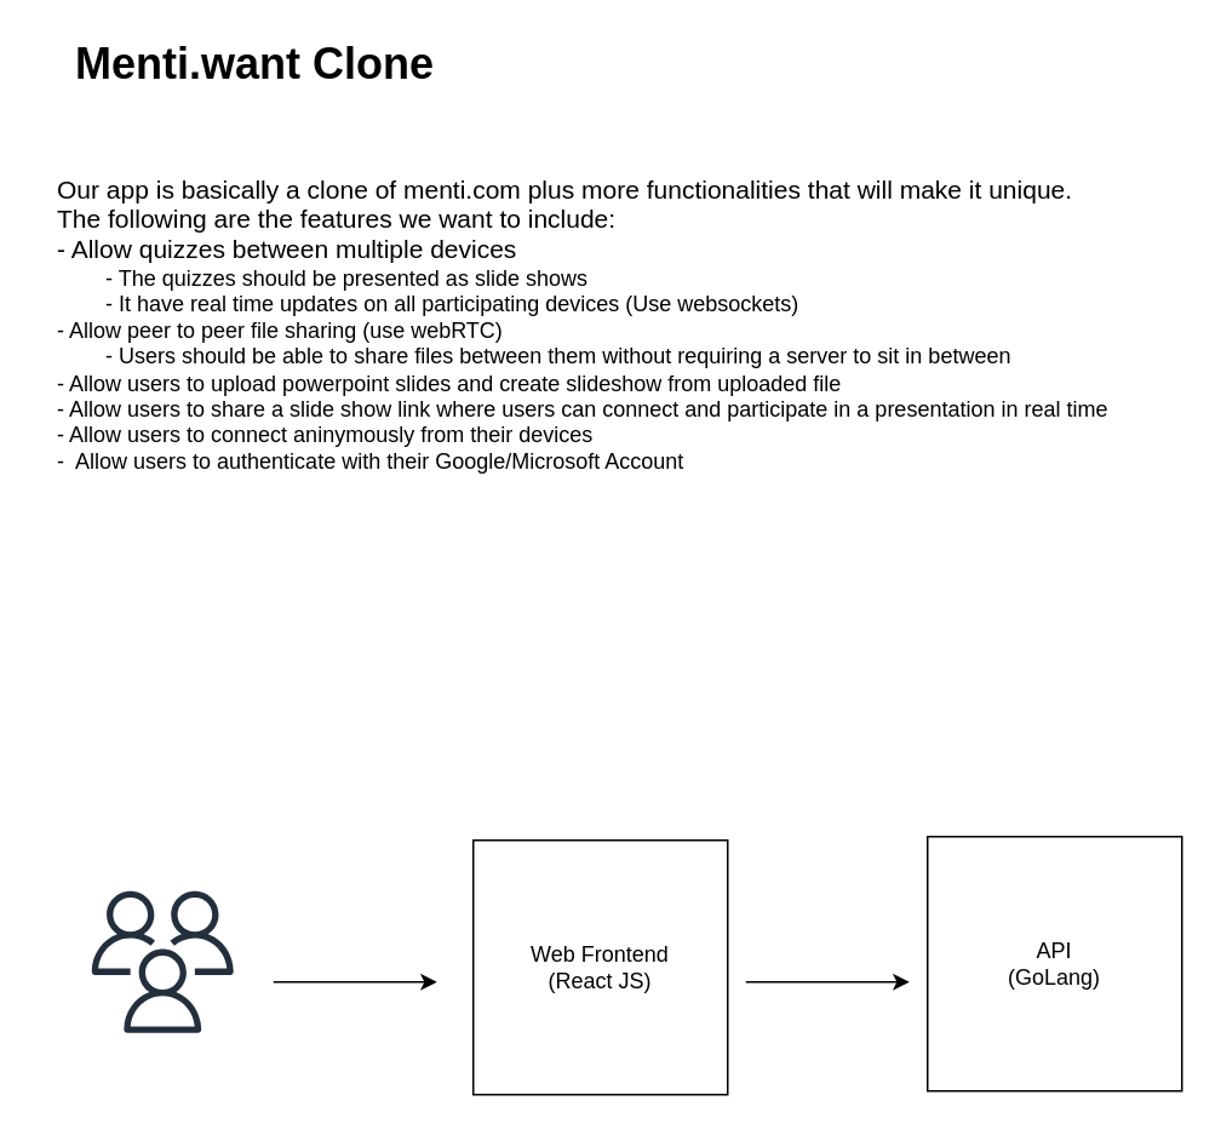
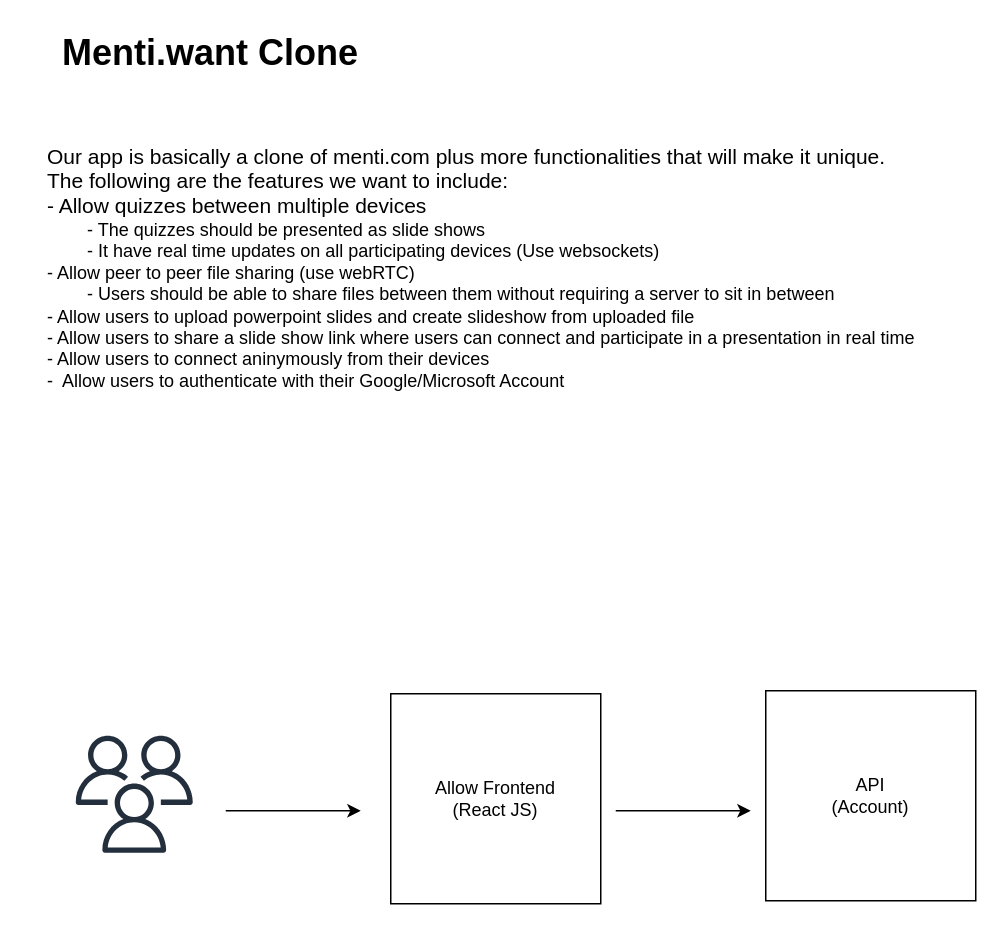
  <mxCell id="0" />
  <mxCell id="1" parent="0" />
- <mxCell id="2" value="API&lt;br&gt;(GoLang)" style="whiteSpace=wrap;html=1;aspect=fixed;" parent="1" vertex="1"><mxGeometry x="510" y="460" width="140" height="140" as="geometry" /></mxCell>
+ <mxCell id="2" value="API&lt;br&gt;(Account)" style="whiteSpace=wrap;html=1;aspect=fixed;" parent="1" vertex="1"><mxGeometry x="510" y="460" width="140" height="140" as="geometry" /></mxCell>
  <mxCell id="3" value="&lt;h1&gt;Menti.want Clone&lt;/h1&gt;" style="text;html=1;strokeColor=none;fillColor=none;align=center;verticalAlign=middle;whiteSpace=wrap;rounded=0;" parent="1" vertex="1"><mxGeometry x="20" y="20" width="240" height="30" as="geometry" /></mxCell>
  <mxCell id="4" value="&lt;div style=&quot;text-align: left;&quot;&gt;&lt;span style=&quot;font-size: 14px; background-color: initial;&quot;&gt;Our app is basically a clone of menti.com plus more functionalities that will make it unique.&lt;/span&gt;&lt;/div&gt;&lt;font style=&quot;&quot;&gt;&lt;div style=&quot;font-size: 14px; text-align: left;&quot;&gt;&lt;span style=&quot;background-color: initial;&quot;&gt;The following are the features we want to include:&lt;/span&gt;&lt;/div&gt;&lt;div style=&quot;text-align: left;&quot;&gt;&lt;span style=&quot;font-size: 14px;&quot;&gt;- Allow quizzes between multiple devices&lt;/span&gt;&lt;/div&gt;&lt;div style=&quot;text-align: left;&quot;&gt;&lt;span style=&quot;white-space: pre;&quot;&gt;&#09;&lt;/span&gt;- The quizzes should be presented as slide shows&lt;br&gt;&lt;/div&gt;&lt;div style=&quot;text-align: left;&quot;&gt;&lt;span style=&quot;white-space: pre;&quot;&gt;&#09;&lt;/span&gt;- It have real time updates on all participating devices (Use websockets)&lt;/div&gt;&lt;div style=&quot;text-align: left;&quot;&gt;- Allow peer to peer file sharing (use webRTC)&lt;/div&gt;&lt;div style=&quot;text-align: left;&quot;&gt;&amp;nbsp;&lt;span style=&quot;white-space: pre;&quot;&gt;&#09;&lt;/span&gt;- Users should be able to share files between them without requiring a server to sit in between&lt;/div&gt;&lt;div style=&quot;text-align: left;&quot;&gt;- Allow users to upload powerpoint slides and create slideshow from uploaded file&lt;/div&gt;&lt;div style=&quot;text-align: left;&quot;&gt;- Allow users to share a slide show link where users can connect and participate in a presentation in real time&lt;/div&gt;&lt;div style=&quot;text-align: left;&quot;&gt;- Allow users to connect aninymously from their devices&amp;nbsp;&lt;/div&gt;&lt;div style=&quot;text-align: left;&quot;&gt;-&amp;nbsp; Allow users to authenticate with their Google/Microsoft Account&amp;nbsp;&lt;/div&gt;&lt;/font&gt;&lt;div style=&quot;text-align: left;&quot;&gt;&lt;br&gt;&lt;/div&gt;" style="text;html=1;align=center;verticalAlign=middle;resizable=0;points=[];autosize=1;strokeColor=none;fillColor=none;" parent="1" vertex="1"><mxGeometry x="20" y="90" width="600" height="190" as="geometry" /></mxCell>
- <mxCell id="5" value="Web Frontend&lt;br&gt;(React JS)" style="whiteSpace=wrap;html=1;aspect=fixed;" parent="1" vertex="1"><mxGeometry x="260" y="462" width="140" height="140" as="geometry" /></mxCell>
+ <mxCell id="5" value="Allow Frontend&lt;br&gt;(React JS)" style="whiteSpace=wrap;html=1;aspect=fixed;" parent="1" vertex="1"><mxGeometry x="260" y="462" width="140" height="140" as="geometry" /></mxCell>
  <mxCell id="6" value="" style="group" parent="1" vertex="1" connectable="0"><mxGeometry x="50" y="490" width="78" height="116" as="geometry" /></mxCell>
  <mxCell id="7" value="" style="sketch=0;outlineConnect=0;fontColor=#232F3E;gradientColor=none;fillColor=#232F3D;strokeColor=none;dashed=0;verticalLabelPosition=bottom;verticalAlign=top;align=center;html=1;fontSize=12;fontStyle=0;aspect=fixed;pointerEvents=1;shape=mxgraph.aws4.users;" parent="6" vertex="1"><mxGeometry width="78" height="78" as="geometry" /></mxCell>
  <mxCell id="8" value="" style="endArrow=classic;html=1;rounded=0;fontSize=14;" parent="1" edge="1"><mxGeometry width="50" height="50" relative="1" as="geometry"><mxPoint x="150" y="540" as="sourcePoint" /><mxPoint x="240" y="540" as="targetPoint" /></mxGeometry></mxCell>
  <mxCell id="9" value="" style="endArrow=classic;html=1;rounded=0;fontSize=14;" parent="1" edge="1"><mxGeometry width="50" height="50" relative="1" as="geometry"><mxPoint x="410" y="540" as="sourcePoint" /><mxPoint x="500" y="540" as="targetPoint" /></mxGeometry></mxCell>
